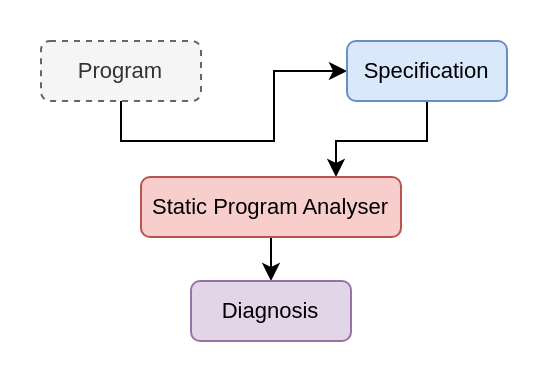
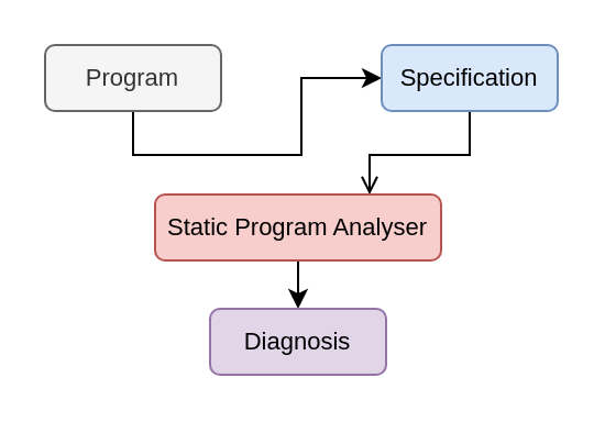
  <mxCell id="0" />
  <mxCell id="1" parent="0" />
  <mxCell id="2" style="edgeStyle=orthogonalEdgeStyle;orthogonalLoop=1;jettySize=auto;html=1;exitX=0.5;exitY=1;exitDx=0;exitDy=0;fontSize=11;rounded=0;strokeColor=#000000;shadow=0;comic=0;" edge="1" parent="1" source="3" target="5"><mxGeometry relative="1" as="geometry" /></mxCell>
- <mxCell id="3" value="&lt;font style=&quot;font-size: 11px;&quot;&gt;Program&lt;/font&gt;" style="rounded=1;whiteSpace=wrap;html=1;fillColor=#f5f5f5;strokeColor=#666666;fontColor=#333333;fontSize=11;dashed=1;" vertex="1" parent="1"><mxGeometry x="20" y="20" width="80" height="30" as="geometry" /></mxCell>
- <mxCell id="4" style="edgeStyle=orthogonalEdgeStyle;rounded=0;comic=0;orthogonalLoop=1;jettySize=auto;html=1;exitX=0.5;exitY=1;exitDx=0;exitDy=0;entryX=0.75;entryY=0;entryDx=0;entryDy=0;shadow=0;strokeColor=#000000;fontSize=11;" edge="1" parent="1" source="5" target="7"><mxGeometry relative="1" as="geometry" /></mxCell>
+ <mxCell id="3" value="&lt;font style=&quot;font-size: 11px;&quot;&gt;Program&lt;/font&gt;" style="rounded=1;whiteSpace=wrap;html=1;fillColor=#f5f5f5;strokeColor=#666666;fontColor=#333333;fontSize=11;" vertex="1" parent="1"><mxGeometry x="20" y="20" width="80" height="30" as="geometry" /></mxCell>
+ <mxCell id="4" style="edgeStyle=orthogonalEdgeStyle;rounded=0;comic=0;orthogonalLoop=1;jettySize=auto;html=1;exitX=0.5;exitY=1;exitDx=0;exitDy=0;entryX=0.75;entryY=0;entryDx=0;entryDy=0;shadow=0;strokeColor=#000000;fontSize=11;endArrow=open;" edge="1" parent="1" source="5" target="7"><mxGeometry relative="1" as="geometry" /></mxCell>
  <mxCell id="5" value="&lt;font style=&quot;font-size: 11px&quot;&gt;Specification&lt;/font&gt;" style="rounded=1;whiteSpace=wrap;html=1;fillColor=#dae8fc;strokeColor=#6c8ebf;fontSize=11;" vertex="1" parent="1"><mxGeometry x="173" y="20" width="80" height="30" as="geometry" /></mxCell>
  <mxCell id="6" style="edgeStyle=orthogonalEdgeStyle;rounded=0;comic=0;orthogonalLoop=1;jettySize=auto;html=1;exitX=0.5;exitY=1;exitDx=0;exitDy=0;entryX=0.5;entryY=0;entryDx=0;entryDy=0;shadow=0;strokeColor=#000000;fontSize=11;" edge="1" parent="1" source="7" target="8"><mxGeometry relative="1" as="geometry" /></mxCell>
  <mxCell id="7" value="&lt;font style=&quot;font-size: 11px&quot;&gt;Static Program Analyser&lt;/font&gt;" style="rounded=1;whiteSpace=wrap;html=1;fillColor=#f8cecc;strokeColor=#b85450;fontSize=11;" vertex="1" parent="1"><mxGeometry x="70" y="88" width="130" height="30" as="geometry" /></mxCell>
  <mxCell id="8" value="Diagnosis" style="rounded=1;whiteSpace=wrap;html=1;fillColor=#e1d5e7;strokeColor=#9673a6;fontSize=11;" vertex="1" parent="1"><mxGeometry x="95" y="140" width="80" height="30" as="geometry" /></mxCell>
